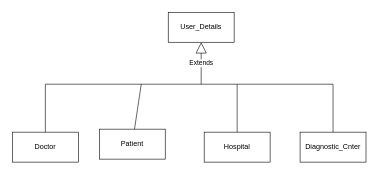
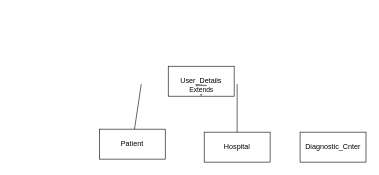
  <mxCell id="0" />
  <mxCell id="1" parent="0" />
- <mxCell id="2" value="User_Details" style="html=1;whiteSpace=wrap;" vertex="1" parent="1"><mxGeometry x="280" y="20" width="110" height="50" as="geometry" /></mxCell>
- <mxCell id="3" value="Doctor" style="html=1;whiteSpace=wrap;" vertex="1" parent="1"><mxGeometry x="20" y="220" width="110" height="50" as="geometry" /></mxCell>
+ <mxCell id="2" value="User_Details" style="html=1;whiteSpace=wrap;" vertex="1" parent="1"><mxGeometry x="280" y="110" width="110" height="50" as="geometry" /></mxCell>
  <mxCell id="4" value="Patient" style="html=1;whiteSpace=wrap;" vertex="1" parent="1"><mxGeometry x="165" y="215" width="110" height="50" as="geometry" /></mxCell>
  <mxCell id="5" value="Hospital" style="html=1;whiteSpace=wrap;" vertex="1" parent="1"><mxGeometry x="340" y="220" width="110" height="50" as="geometry" /></mxCell>
  <mxCell id="6" value="Diagnostic_Cnter" style="html=1;whiteSpace=wrap;" vertex="1" parent="1"><mxGeometry x="500" y="220" width="110" height="50" as="geometry" /></mxCell>
  <mxCell id="7" value="Extends" style="endArrow=block;endSize=16;endFill=0;html=1;rounded=0;entryX=0.5;entryY=1;entryDx=0;entryDy=0;" edge="1" parent="1" target="2"><mxGeometry width="160" relative="1" as="geometry"><mxPoint x="335" y="140" as="sourcePoint" /><mxPoint x="350" y="140" as="targetPoint" /></mxGeometry></mxCell>
- <mxCell id="8" value="" style="endArrow=none;html=1;rounded=0;exitX=0.5;exitY=0;exitDx=0;exitDy=0;" edge="1" parent="1" source="3" target="6"><mxGeometry width="50" height="50" relative="1" as="geometry"><mxPoint x="70" y="90" as="sourcePoint" /><mxPoint x="580" y="140" as="targetPoint" /><Array as="points"><mxPoint x="75" y="140" /><mxPoint x="430" y="140" /><mxPoint x="555" y="140" /></Array></mxGeometry></mxCell>
  <mxCell id="9" value="" style="endArrow=none;html=1;rounded=0;" edge="1" parent="1" source="4"><mxGeometry width="50" height="50" relative="1" as="geometry"><mxPoint x="250" y="170" as="sourcePoint" /><mxPoint x="235" y="140" as="targetPoint" /></mxGeometry></mxCell>
  <mxCell id="10" value="" style="endArrow=none;html=1;rounded=0;" edge="1" parent="1"><mxGeometry width="50" height="50" relative="1" as="geometry"><mxPoint x="395" y="220" as="sourcePoint" /><mxPoint x="395" y="140" as="targetPoint" /></mxGeometry></mxCell>
